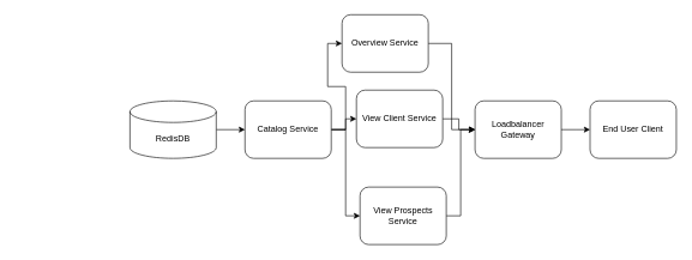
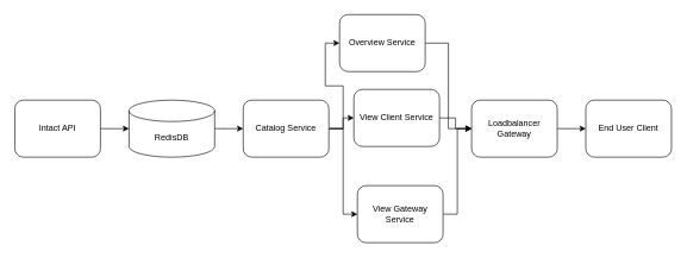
  <mxCell id="0" />
  <mxCell id="1" parent="0" />
+ <mxCell id="2" value="Intact API" style="rounded=1;whiteSpace=wrap;html=1;" vertex="1" parent="1"><mxGeometry x="20" y="140" width="120" height="80" as="geometry" /></mxCell>
  <mxCell id="3" style="edgeStyle=orthogonalEdgeStyle;rounded=0;orthogonalLoop=1;jettySize=auto;html=1;exitX=1;exitY=0.5;exitDx=0;exitDy=0;exitPerimeter=0;entryX=0;entryY=0.5;entryDx=0;entryDy=0;" edge="1" parent="1" source="4" target="9"><mxGeometry relative="1" as="geometry" /></mxCell>
  <mxCell id="4" value="RedisDB" style="shape=cylinder3;whiteSpace=wrap;html=1;boundedLbl=1;backgroundOutline=1;size=15;" vertex="1" parent="1"><mxGeometry x="180" y="140" width="120" height="80" as="geometry" /></mxCell>
+ <mxCell id="5" style="edgeStyle=orthogonalEdgeStyle;rounded=0;orthogonalLoop=1;jettySize=auto;html=1;exitX=1;exitY=0.5;exitDx=0;exitDy=0;entryX=0;entryY=0.5;entryDx=0;entryDy=0;entryPerimeter=0;" edge="1" parent="1" source="2" target="4"><mxGeometry relative="1" as="geometry" /></mxCell>
  <mxCell id="6" style="edgeStyle=orthogonalEdgeStyle;rounded=0;orthogonalLoop=1;jettySize=auto;html=1;exitX=1;exitY=0.5;exitDx=0;exitDy=0;entryX=0;entryY=0.5;entryDx=0;entryDy=0;" edge="1" parent="1" source="9" target="15"><mxGeometry relative="1" as="geometry" /></mxCell>
  <mxCell id="7" style="edgeStyle=orthogonalEdgeStyle;rounded=0;orthogonalLoop=1;jettySize=auto;html=1;exitX=1;exitY=0.5;exitDx=0;exitDy=0;" edge="1" parent="1" source="9" target="13"><mxGeometry relative="1" as="geometry" /></mxCell>
  <mxCell id="8" style="edgeStyle=orthogonalEdgeStyle;rounded=0;orthogonalLoop=1;jettySize=auto;html=1;exitX=1;exitY=0.5;exitDx=0;exitDy=0;entryX=0;entryY=0.5;entryDx=0;entryDy=0;" edge="1" parent="1" source="9" target="11"><mxGeometry relative="1" as="geometry" /></mxCell>
  <mxCell id="9" value="&lt;div&gt;Catalog Service&lt;/div&gt;" style="rounded=1;whiteSpace=wrap;html=1;" vertex="1" parent="1"><mxGeometry x="340" y="140" width="120" height="80" as="geometry" /></mxCell>
  <mxCell id="10" style="edgeStyle=orthogonalEdgeStyle;rounded=0;orthogonalLoop=1;jettySize=auto;html=1;exitX=1;exitY=0.5;exitDx=0;exitDy=0;entryX=0;entryY=0.5;entryDx=0;entryDy=0;" edge="1" parent="1" source="11" target="17"><mxGeometry relative="1" as="geometry" /></mxCell>
  <mxCell id="11" value="Overview Service" style="rounded=1;whiteSpace=wrap;html=1;" vertex="1" parent="1"><mxGeometry x="475" y="20" width="120" height="80" as="geometry" /></mxCell>
  <mxCell id="12" style="edgeStyle=orthogonalEdgeStyle;rounded=0;orthogonalLoop=1;jettySize=auto;html=1;exitX=1;exitY=0.5;exitDx=0;exitDy=0;entryX=0;entryY=0.5;entryDx=0;entryDy=0;" edge="1" parent="1" source="13" target="17"><mxGeometry relative="1" as="geometry" /></mxCell>
  <mxCell id="13" value="View Client Service" style="rounded=1;whiteSpace=wrap;html=1;" vertex="1" parent="1"><mxGeometry x="495" y="125" width="120" height="80" as="geometry" /></mxCell>
  <mxCell id="14" style="edgeStyle=orthogonalEdgeStyle;rounded=0;orthogonalLoop=1;jettySize=auto;html=1;exitX=1;exitY=0.5;exitDx=0;exitDy=0;entryX=0;entryY=0.5;entryDx=0;entryDy=0;" edge="1" parent="1" source="15" target="17"><mxGeometry relative="1" as="geometry" /></mxCell>
- <mxCell id="15" value="View Prospects Service" style="rounded=1;whiteSpace=wrap;html=1;" vertex="1" parent="1"><mxGeometry x="500" y="260" width="120" height="80" as="geometry" /></mxCell>
+ <mxCell id="15" value="View Gateway Service" style="rounded=1;whiteSpace=wrap;html=1;" vertex="1" parent="1"><mxGeometry x="500" y="260" width="120" height="80" as="geometry" /></mxCell>
  <mxCell id="16" style="edgeStyle=orthogonalEdgeStyle;rounded=0;orthogonalLoop=1;jettySize=auto;html=1;exitX=1;exitY=0.5;exitDx=0;exitDy=0;" edge="1" parent="1" source="17"><mxGeometry relative="1" as="geometry"><mxPoint x="820" y="180" as="targetPoint" /></mxGeometry></mxCell>
  <mxCell id="17" value="Loadbalancer Gateway" style="rounded=1;whiteSpace=wrap;html=1;" vertex="1" parent="1"><mxGeometry x="660" y="140" width="120" height="80" as="geometry" /></mxCell>
  <mxCell id="18" value="End User Client" style="rounded=1;whiteSpace=wrap;html=1;" vertex="1" parent="1"><mxGeometry x="820" y="140" width="120" height="80" as="geometry" /></mxCell>
